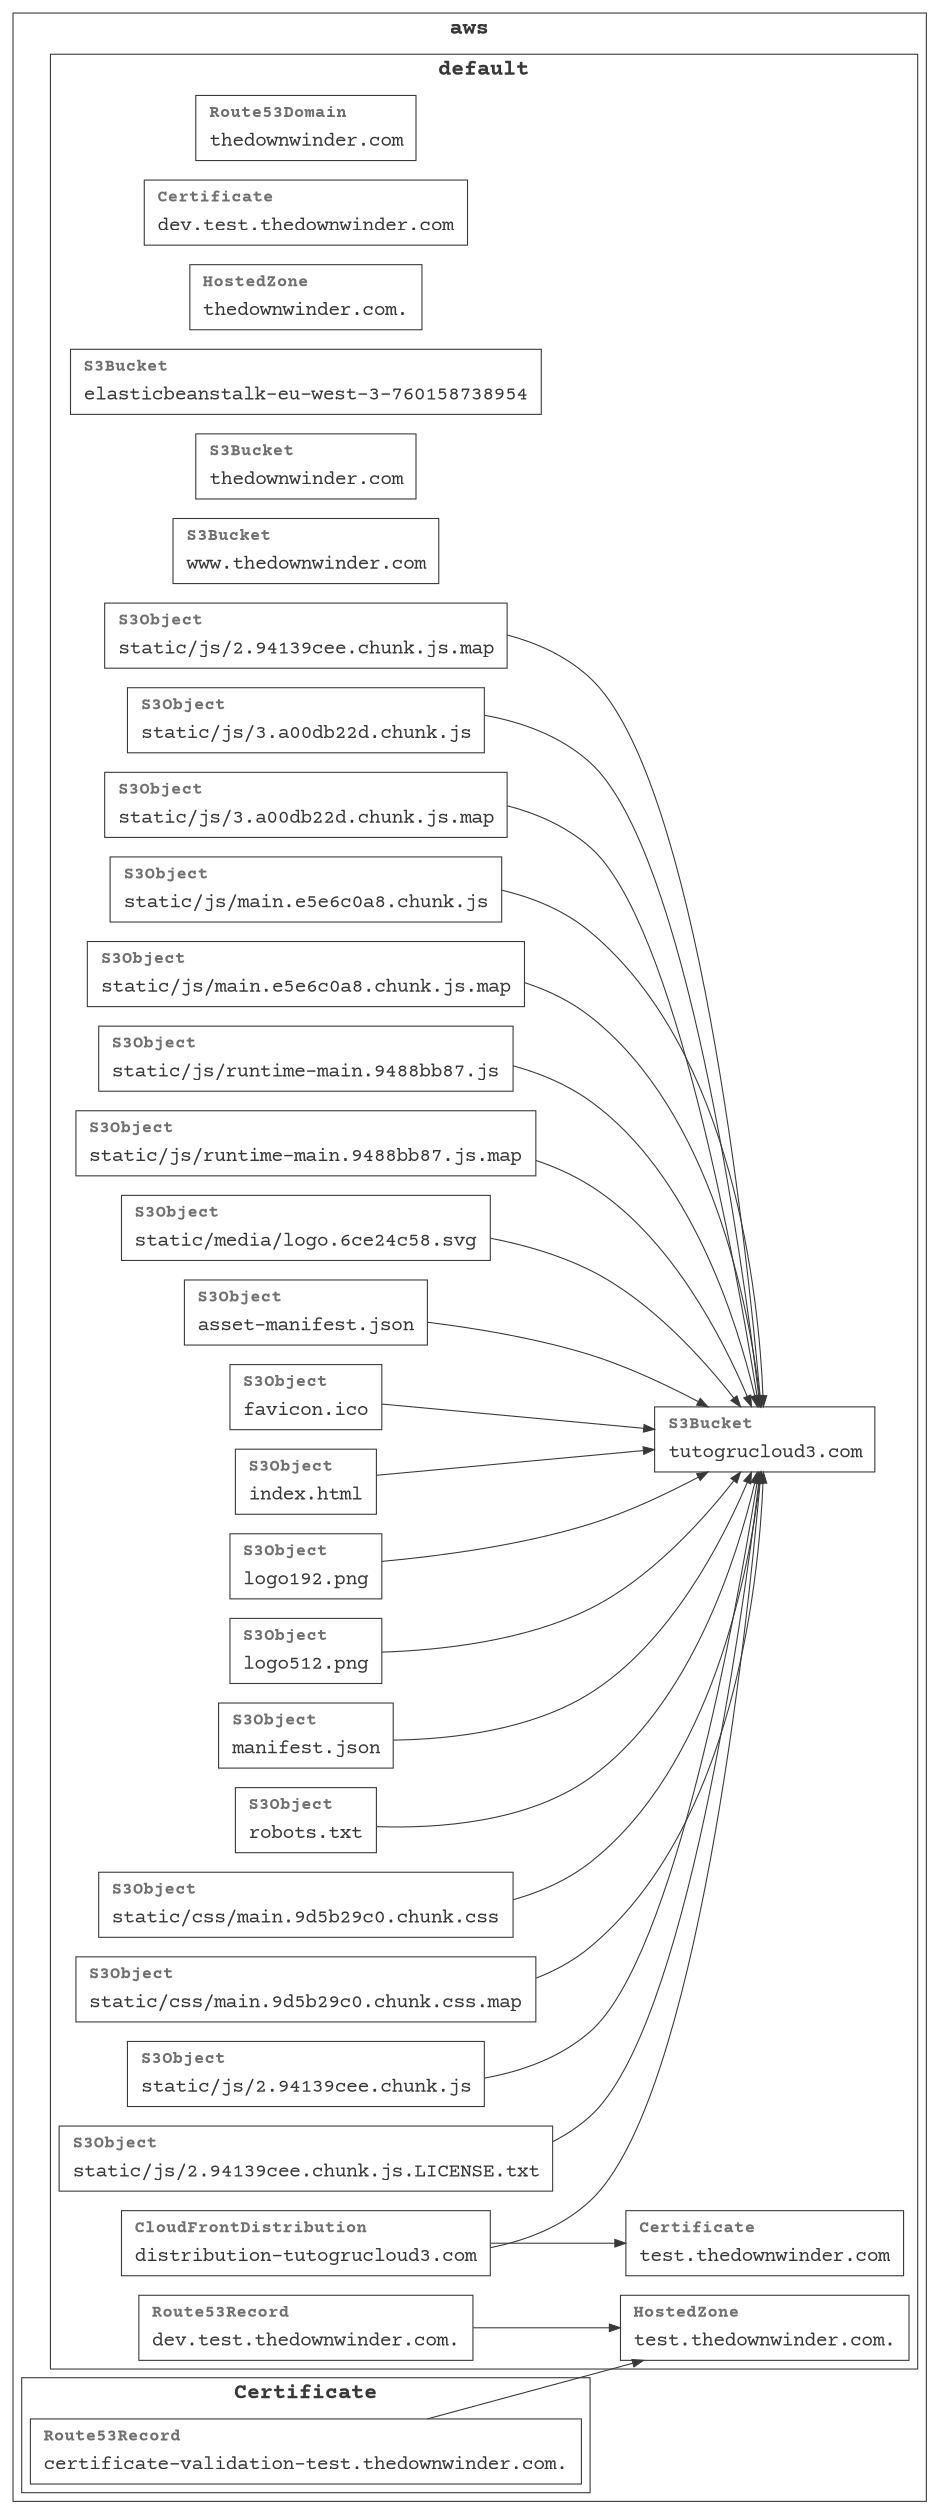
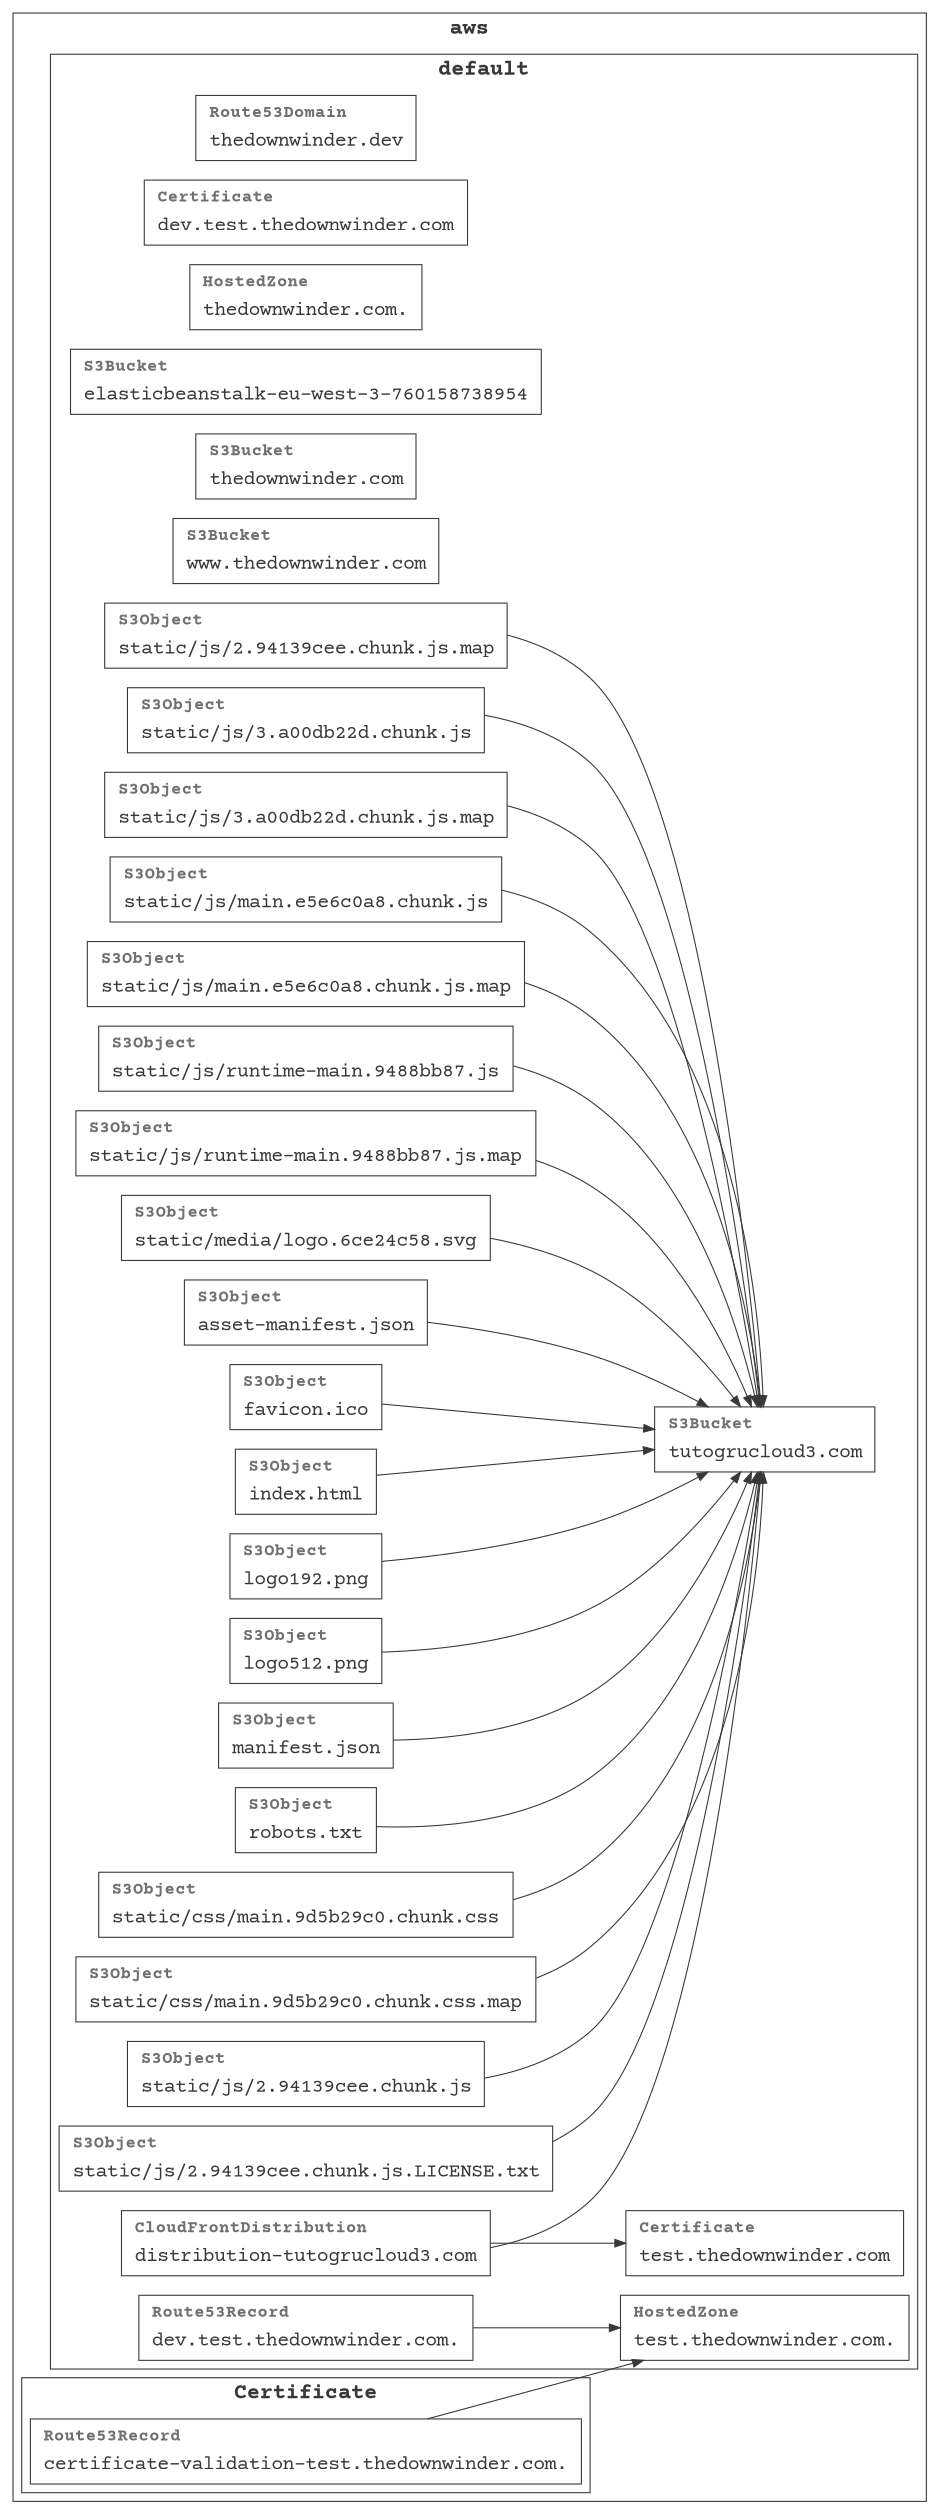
  digraph {
    rankdir=LR
    fontname="Courier Prime"
    node [color="#383838" fontname="Courier Prime" shape=box]
    edge [color="#383838" fontname="Courier Prime"]
-   n1 [label=<   <table color='#383838' border="0">      <tr><td align="text"><FONT color='#707070' POINT-SIZE="16"><B>Route53Domain</B></FONT><br align="left" /></td></tr>      <tr><td align="text"><FONT color='#383838' POINT-SIZE="18">thedownwinder.com</FONT><br align="left" /></td></tr>   </table>>]
+   n1 [label=<   <table color='#383838' border="0">      <tr><td align="text"><FONT color='#707070' POINT-SIZE="16"><B>Route53Domain</B></FONT><br align="left" /></td></tr>      <tr><td align="text"><FONT color='#383838' POINT-SIZE="18">thedownwinder.dev</FONT><br align="left" /></td></tr>   </table>>]
    n2 [label=<   <table color='#383838' border="0">      <tr><td align="text"><FONT color='#707070' POINT-SIZE="16"><B>Certificate</B></FONT><br align="left" /></td></tr>      <tr><td align="text"><FONT color='#383838' POINT-SIZE="18">dev.test.thedownwinder.com</FONT><br align="left" /></td></tr>   </table>>]
    n3 [label=<   <table color='#383838' border="0">      <tr><td align="text"><FONT color='#707070' POINT-SIZE="16"><B>Certificate</B></FONT><br align="left" /></td></tr>      <tr><td align="text"><FONT color='#383838' POINT-SIZE="18">test.thedownwinder.com</FONT><br align="left" /></td></tr>   </table>>]
    n4 [label=<   <table color='#383838' border="0">      <tr><td align="text"><FONT color='#707070' POINT-SIZE="16"><B>HostedZone</B></FONT><br align="left" /></td></tr>      <tr><td align="text"><FONT color='#383838' POINT-SIZE="18">thedownwinder.com.</FONT><br align="left" /></td></tr>   </table>>]
    n5 [label=<   <table color='#383838' border="0">      <tr><td align="text"><FONT color='#707070' POINT-SIZE="16"><B>HostedZone</B></FONT><br align="left" /></td></tr>      <tr><td align="text"><FONT color='#383838' POINT-SIZE="18">test.thedownwinder.com.</FONT><br align="left" /></td></tr>   </table>>]
    n6 [label=<   <table color='#383838' border="0">      <tr><td align="text"><FONT color='#707070' POINT-SIZE="16"><B>S3Bucket</B></FONT><br align="left" /></td></tr>      <tr><td align="text"><FONT color='#383838' POINT-SIZE="18">elasticbeanstalk-eu-west-3-760158738954</FONT><br align="left" /></td></tr>   </table>>]
    n7 [label=<   <table color='#383838' border="0">      <tr><td align="text"><FONT color='#707070' POINT-SIZE="16"><B>S3Bucket</B></FONT><br align="left" /></td></tr>      <tr><td align="text"><FONT color='#383838' POINT-SIZE="18">thedownwinder.com</FONT><br align="left" /></td></tr>   </table>>]
    n8 [label=<   <table color='#383838' border="0">      <tr><td align="text"><FONT color='#707070' POINT-SIZE="16"><B>S3Bucket</B></FONT><br align="left" /></td></tr>      <tr><td align="text"><FONT color='#383838' POINT-SIZE="18">tutogrucloud3.com</FONT><br align="left" /></td></tr>   </table>>]
    n9 [label=<   <table color='#383838' border="0">      <tr><td align="text"><FONT color='#707070' POINT-SIZE="16"><B>S3Bucket</B></FONT><br align="left" /></td></tr>      <tr><td align="text"><FONT color='#383838' POINT-SIZE="18">www.thedownwinder.com</FONT><br align="left" /></td></tr>   </table>>]
    n10 [label=<   <table color='#383838' border="0">      <tr><td align="text"><FONT color='#707070' POINT-SIZE="16"><B>S3Object</B></FONT><br align="left" /></td></tr>      <tr><td align="text"><FONT color='#383838' POINT-SIZE="18">asset-manifest.json</FONT><br align="left" /></td></tr>   </table>>]
    n11 [label=<   <table color='#383838' border="0">      <tr><td align="text"><FONT color='#707070' POINT-SIZE="16"><B>S3Object</B></FONT><br align="left" /></td></tr>      <tr><td align="text"><FONT color='#383838' POINT-SIZE="18">favicon.ico</FONT><br align="left" /></td></tr>   </table>>]
    n12 [label=<   <table color='#383838' border="0">      <tr><td align="text"><FONT color='#707070' POINT-SIZE="16"><B>S3Object</B></FONT><br align="left" /></td></tr>      <tr><td align="text"><FONT color='#383838' POINT-SIZE="18">index.html</FONT><br align="left" /></td></tr>   </table>>]
    n13 [label=<   <table color='#383838' border="0">      <tr><td align="text"><FONT color='#707070' POINT-SIZE="16"><B>S3Object</B></FONT><br align="left" /></td></tr>      <tr><td align="text"><FONT color='#383838' POINT-SIZE="18">logo192.png</FONT><br align="left" /></td></tr>   </table>>]
    n14 [label=<   <table color='#383838' border="0">      <tr><td align="text"><FONT color='#707070' POINT-SIZE="16"><B>S3Object</B></FONT><br align="left" /></td></tr>      <tr><td align="text"><FONT color='#383838' POINT-SIZE="18">logo512.png</FONT><br align="left" /></td></tr>   </table>>]
    n15 [label=<   <table color='#383838' border="0">      <tr><td align="text"><FONT color='#707070' POINT-SIZE="16"><B>S3Object</B></FONT><br align="left" /></td></tr>      <tr><td align="text"><FONT color='#383838' POINT-SIZE="18">manifest.json</FONT><br align="left" /></td></tr>   </table>>]
    n16 [label=<   <table color='#383838' border="0">      <tr><td align="text"><FONT color='#707070' POINT-SIZE="16"><B>S3Object</B></FONT><br align="left" /></td></tr>      <tr><td align="text"><FONT color='#383838' POINT-SIZE="18">robots.txt</FONT><br align="left" /></td></tr>   </table>>]
    n17 [label=<   <table color='#383838' border="0">      <tr><td align="text"><FONT color='#707070' POINT-SIZE="16"><B>S3Object</B></FONT><br align="left" /></td></tr>      <tr><td align="text"><FONT color='#383838' POINT-SIZE="18">static/css/main.9d5b29c0.chunk.css</FONT><br align="left" /></td></tr>   </table>>]
    n18 [label=<   <table color='#383838' border="0">      <tr><td align="text"><FONT color='#707070' POINT-SIZE="16"><B>S3Object</B></FONT><br align="left" /></td></tr>      <tr><td align="text"><FONT color='#383838' POINT-SIZE="18">static/css/main.9d5b29c0.chunk.css.map</FONT><br align="left" /></td></tr>   </table>>]
    n19 [label=<   <table color='#383838' border="0">      <tr><td align="text"><FONT color='#707070' POINT-SIZE="16"><B>S3Object</B></FONT><br align="left" /></td></tr>      <tr><td align="text"><FONT color='#383838' POINT-SIZE="18">static/js/2.94139cee.chunk.js</FONT><br align="left" /></td></tr>   </table>>]
    n20 [label=<   <table color='#383838' border="0">      <tr><td align="text"><FONT color='#707070' POINT-SIZE="16"><B>S3Object</B></FONT><br align="left" /></td></tr>      <tr><td align="text"><FONT color='#383838' POINT-SIZE="18">static/js/2.94139cee.chunk.js.LICENSE.txt</FONT><br align="left" /></td></tr>   </table>>]
    n21 [label=<   <table color='#383838' border="0">      <tr><td align="text"><FONT color='#707070' POINT-SIZE="16"><B>S3Object</B></FONT><br align="left" /></td></tr>      <tr><td align="text"><FONT color='#383838' POINT-SIZE="18">static/js/2.94139cee.chunk.js.map</FONT><br align="left" /></td></tr>   </table>>]
    n22 [label=<   <table color='#383838' border="0">      <tr><td align="text"><FONT color='#707070' POINT-SIZE="16"><B>S3Object</B></FONT><br align="left" /></td></tr>      <tr><td align="text"><FONT color='#383838' POINT-SIZE="18">static/js/3.a00db22d.chunk.js</FONT><br align="left" /></td></tr>   </table>>]
    n23 [label=<   <table color='#383838' border="0">      <tr><td align="text"><FONT color='#707070' POINT-SIZE="16"><B>S3Object</B></FONT><br align="left" /></td></tr>      <tr><td align="text"><FONT color='#383838' POINT-SIZE="18">static/js/3.a00db22d.chunk.js.map</FONT><br align="left" /></td></tr>   </table>>]
    n24 [label=<   <table color='#383838' border="0">      <tr><td align="text"><FONT color='#707070' POINT-SIZE="16"><B>S3Object</B></FONT><br align="left" /></td></tr>      <tr><td align="text"><FONT color='#383838' POINT-SIZE="18">static/js/main.e5e6c0a8.chunk.js</FONT><br align="left" /></td></tr>   </table>>]
    n25 [label=<   <table color='#383838' border="0">      <tr><td align="text"><FONT color='#707070' POINT-SIZE="16"><B>S3Object</B></FONT><br align="left" /></td></tr>      <tr><td align="text"><FONT color='#383838' POINT-SIZE="18">static/js/main.e5e6c0a8.chunk.js.map</FONT><br align="left" /></td></tr>   </table>>]
    n26 [label=<   <table color='#383838' border="0">      <tr><td align="text"><FONT color='#707070' POINT-SIZE="16"><B>S3Object</B></FONT><br align="left" /></td></tr>      <tr><td align="text"><FONT color='#383838' POINT-SIZE="18">static/js/runtime-main.9488bb87.js</FONT><br align="left" /></td></tr>   </table>>]
    n27 [label=<   <table color='#383838' border="0">      <tr><td align="text"><FONT color='#707070' POINT-SIZE="16"><B>S3Object</B></FONT><br align="left" /></td></tr>      <tr><td align="text"><FONT color='#383838' POINT-SIZE="18">static/js/runtime-main.9488bb87.js.map</FONT><br align="left" /></td></tr>   </table>>]
    n28 [label=<   <table color='#383838' border="0">      <tr><td align="text"><FONT color='#707070' POINT-SIZE="16"><B>S3Object</B></FONT><br align="left" /></td></tr>      <tr><td align="text"><FONT color='#383838' POINT-SIZE="18">static/media/logo.6ce24c58.svg</FONT><br align="left" /></td></tr>   </table>>]
    n29 [label=<   <table color='#383838' border="0">      <tr><td align="text"><FONT color='#707070' POINT-SIZE="16"><B>Route53Record</B></FONT><br align="left" /></td></tr>      <tr><td align="text"><FONT color='#383838' POINT-SIZE="18">dev.test.thedownwinder.com.</FONT><br align="left" /></td></tr>   </table>>]
    n30 [label=<   <table color='#383838' border="0">      <tr><td align="text"><FONT color='#707070' POINT-SIZE="16"><B>CloudFrontDistribution</B></FONT><br align="left" /></td></tr>      <tr><td align="text"><FONT color='#383838' POINT-SIZE="18">distribution-tutogrucloud3.com</FONT><br align="left" /></td></tr>   </table>>]
    n31 [label=<   <table color='#383838' border="0">      <tr><td align="text"><FONT color='#707070' POINT-SIZE="16"><B>Route53Record</B></FONT><br align="left" /></td></tr>      <tr><td align="text"><FONT color='#383838' POINT-SIZE="18">certificate-validation-test.thedownwinder.com.</FONT><br align="left" /></td></tr>   </table>>]
    subgraph cluster_1 {
      color="#383838"
      label=<<FONT color='#383838' POINT-SIZE="20"><B>aws</B></FONT>>
      subgraph cluster_2 {
        color="#383838"
        label=<<FONT color='#383838' POINT-SIZE="20"><B>default</B></FONT>>
        n1
        n2
        n3
        n4
        n5
        n6
        n7
        n8
        n9
        n10
        n11
        n12
        n13
        n14
        n15
        n16
        n17
        n18
        n19
        n20
        n21
        n22
        n23
        n24
        n25
        n26
        n27
        n28
        n29
        n30
      }
      subgraph cluster_3 {
        color="#383838"
        label=<<FONT color='#383838' POINT-SIZE="20"><B>Certificate</B></FONT>>
        n31
      }
    }
    n10 -> n8
    n11 -> n8
    n12 -> n8
    n13 -> n8
    n14 -> n8
    n15 -> n8
    n16 -> n8
    n17 -> n8
    n18 -> n8
    n19 -> n8
    n20 -> n8
    n21 -> n8
    n22 -> n8
    n23 -> n8
    n24 -> n8
    n25 -> n8
    n26 -> n8
    n27 -> n8
    n28 -> n8
    n29 -> n5
    n30 -> n3
    n30 -> n8
    n31 -> n5
  }
